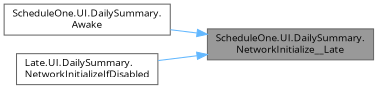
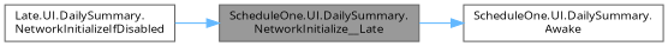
  digraph {
    fontname="Open Sans"
    rankdir=RL
    node [color=grey40 fillcolor=white fontname="Open Sans" fontsize=10 shape=box style=filled]
    edge [color=steelblue1 dir=back fontname="Open Sans" fontsize=10 labelfontname=Helvetica labelfontsize=10 style=solid]
    n1 [color=gray40 fillcolor=grey60 fontcolor=black height=0.2 label="ScheduleOne.UI.DailySummary.\lNetworkInitialize__Late" width=0.4]
    n2 [height=0.2 label="ScheduleOne.UI.DailySummary.\lAwake" width=0.4]
    n3 [height=0.2 label="Late.UI.DailySummary.\lNetworkInitializeIfDisabled" width=0.4]
-   n1 -> n2
+   n2 -> n1
    n1 -> n3
  }
